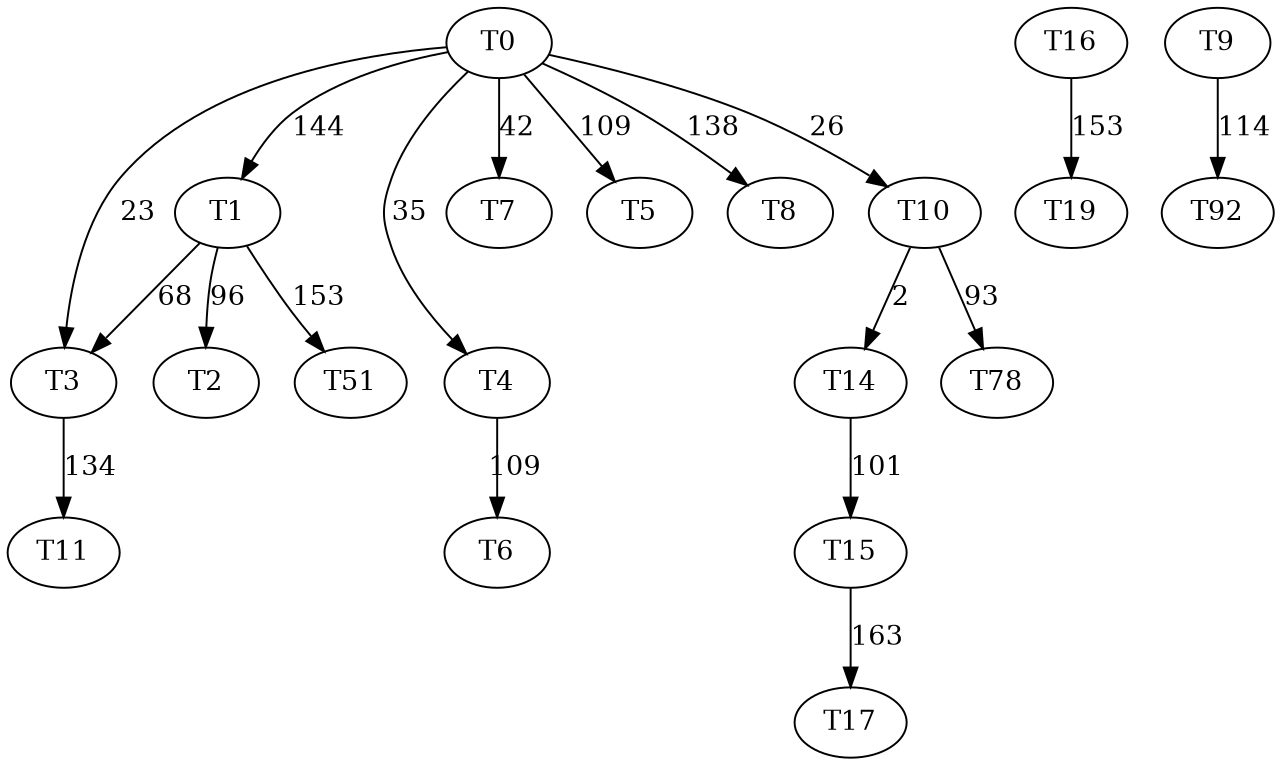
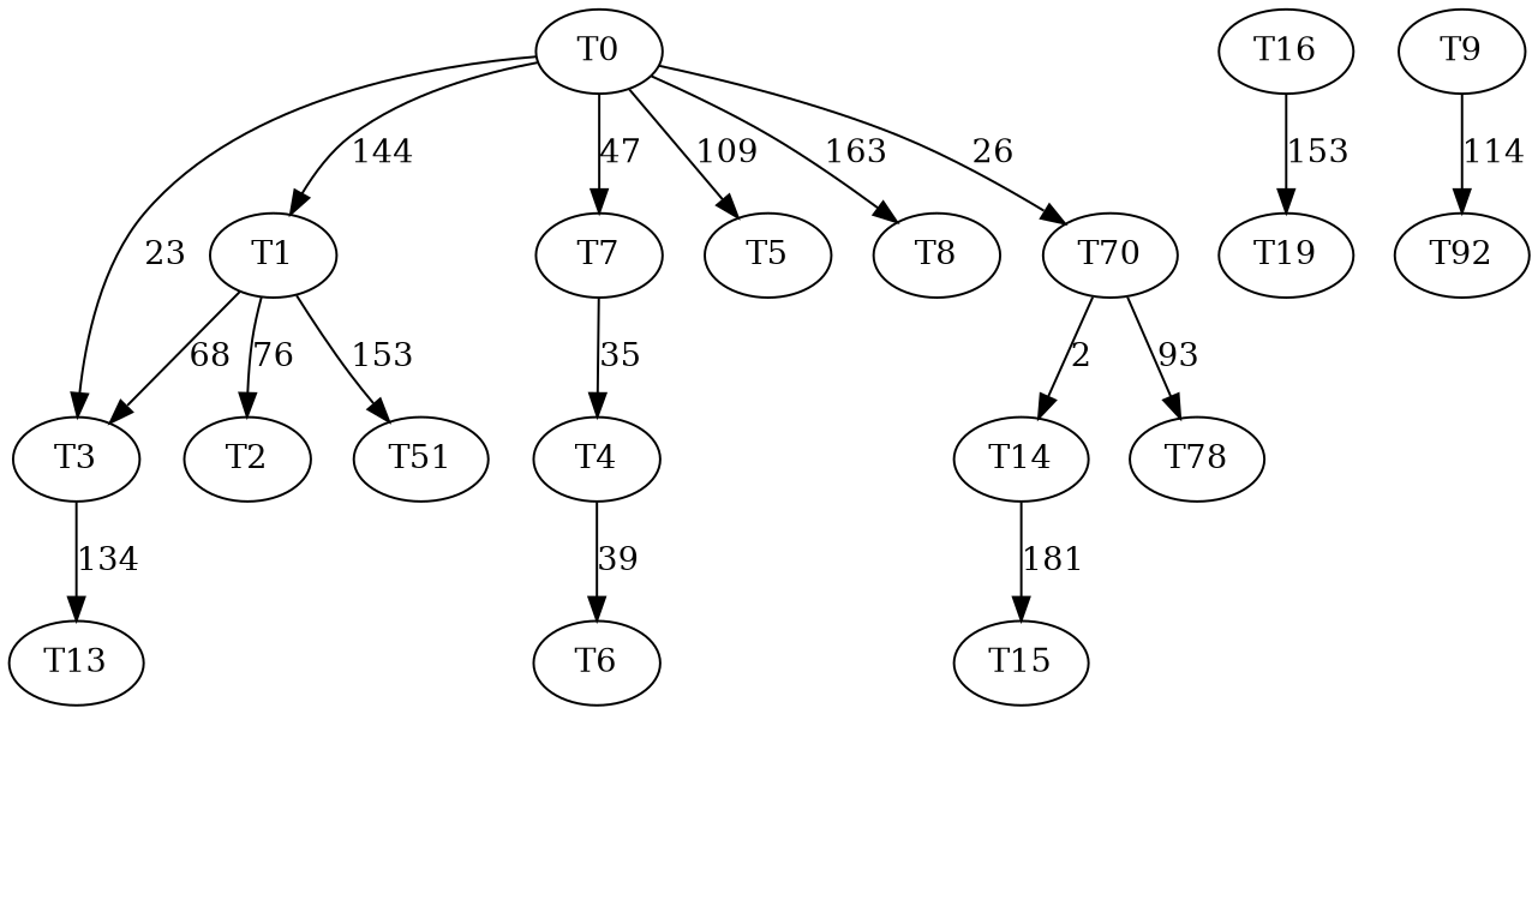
  digraph {
    n1 [label=T0]
    n2 [label=T1]
    n3 [label=T3]
    n4 [label=T4]
    n5 [label=T5]
    n6 [label=T7]
    n7 [label=T8]
-   n8 [label=T10]
+   n8 [label=T70]
    n9 [label=T2]
    n10 [label=T51]
-   n11 [label=T11]
+   n11 [label=T13]
    n12 [label=T6]
    n13 [label=T14]
    n14 [label=T78]
    n15 [label=T16]
    n16 [label=T19]
    n17 [label=T9]
    n18 [label=T92]
    n19 [label=T15]
-   n20 [label=T17]
    n1 -> n2 [label=144]
    n1 -> n3 [label=23]
-   n1 -> n4 [label=35]
+   n6 -> n4 [label=35]
    n1 -> n5 [label=109]
-   n1 -> n6 [label=42]
-   n1 -> n7 [label=138]
+   n1 -> n6 [label=47]
+   n1 -> n7 [label=163]
    n1 -> n8 [label=26]
    n2 -> n3 [label=68]
-   n2 -> n9 [label=96]
+   n2 -> n9 [label=76]
    n2 -> n10 [label=153]
    n3 -> n11 [label=134]
-   n4 -> n12 [label=109]
+   n4 -> n12 [label=39]
    n8 -> n13 [label=2]
    n8 -> n14 [label=93]
-   n13 -> n19 [label=101]
+   n13 -> n19 [label=181]
    n15 -> n16 [label=153]
    n17 -> n18 [label=114]
-   n19 -> n20 [label=163]
  }
